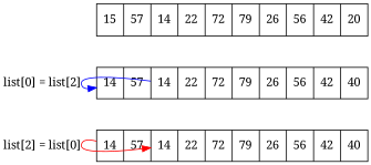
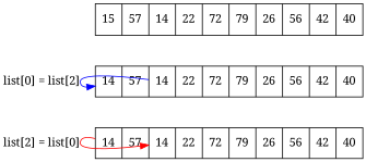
  digraph {
    fontname="Noto Serif"
    node [shape=record fontname="Noto Serif"]
    edge [headport=f0 tailport=f0 fontname="Noto Serif"]
-   n1 [label="<f0> 15 | <f1> 57 | <f2> 14 | <f3> 22 | <f4> 72 | <f5> 79 | <f6> 26 | <f7> 56 | <f8> 42 | <f9> 20"]
+   n1 [label="<f0> 15 | <f1> 57 | <f2> 14 | <f3> 22 | <f4> 72 | <f5> 79 | <f6> 26 | <f7> 56 | <f8> 42 | <f9> 40"]
    n2 [label="<f0> 14 | <f1> 57 | <f2> 14 | <f3> 22 | <f4> 72 | <f5> 79 | <f6> 26 | <f7> 56 | <f8> 42 | <f9> 40"]
    n3 [label="<f0> 14 | <f1> 57 | <f2> 14 | <f3> 22 | <f4> 72 | <f5> 79 | <f6> 26 | <f7> 56 | <f8> 42 | <f9> 40"]
    n1 -> n2 [arrowhead=none style=invisible]
    n2 -> n2 [color=blue label="list[0] = list[2]" tailport=f2]
    n2 -> n3 [arrowhead=none style=invisible]
    n3 -> n3 [color=red headport=f2 label="list[2] = list[0]"]
  }
